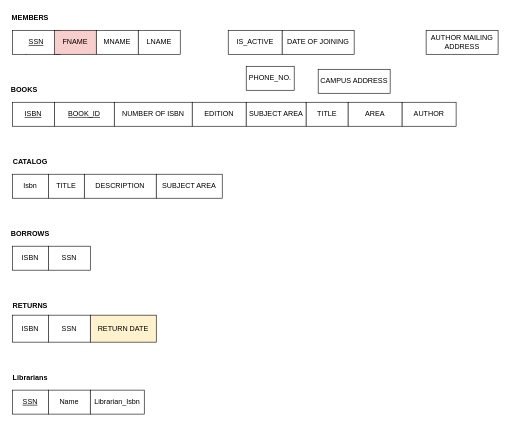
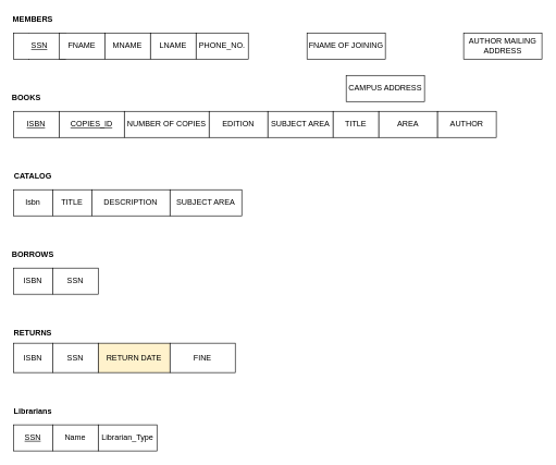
  <mxCell id="0" />
  <mxCell id="1" parent="0" />
  <mxCell id="2" value="" style="endArrow=none;html=1;entryX=0.059;entryY=0;entryDx=0;entryDy=0;entryPerimeter=0;exitX=0.059;exitY=1.025;exitDx=0;exitDy=0;exitPerimeter=0;" edge="1" parent="1"><mxGeometry width="50" height="50" relative="1" as="geometry"><mxPoint x="43.66" y="91" as="sourcePoint" /><mxPoint x="43.66" y="50" as="targetPoint" /><Array as="points" /></mxGeometry></mxCell>
  <mxCell id="3" value="&lt;u&gt;SSN&lt;/u&gt;" style="rounded=0;whiteSpace=wrap;html=1;" vertex="1" parent="1"><mxGeometry x="20" y="50" width="80" height="40" as="geometry" /></mxCell>
- <mxCell id="4" value="FNAME" style="rounded=0;whiteSpace=wrap;html=1;fillColor=#f8cecc;" vertex="1" parent="1"><mxGeometry x="90" y="50" width="70" height="40" as="geometry" /></mxCell>
+ <mxCell id="4" value="FNAME" style="rounded=0;whiteSpace=wrap;html=1;" vertex="1" parent="1"><mxGeometry x="90" y="50" width="70" height="40" as="geometry" /></mxCell>
  <mxCell id="5" value="MNAME" style="rounded=0;whiteSpace=wrap;html=1;" vertex="1" parent="1"><mxGeometry x="160" y="50" width="70" height="40" as="geometry" /></mxCell>
  <mxCell id="6" value="LNAME" style="rounded=0;whiteSpace=wrap;html=1;" vertex="1" parent="1"><mxGeometry x="230" y="50" width="70" height="40" as="geometry" /></mxCell>
- <mxCell id="7" value="PHONE_NO." style="rounded=0;whiteSpace=wrap;html=1;" vertex="1" parent="1"><mxGeometry x="410" y="110" width="80" height="40" as="geometry" /></mxCell>
- <mxCell id="8" value="IS_ACTIVE" style="rounded=0;whiteSpace=wrap;html=1;" vertex="1" parent="1"><mxGeometry x="380" y="50" width="90" height="40" as="geometry" /></mxCell>
- <mxCell id="9" value="DATE OF JOINING" style="rounded=0;whiteSpace=wrap;html=1;" vertex="1" parent="1"><mxGeometry x="470" y="50" width="120" height="40" as="geometry" /></mxCell>
+ <mxCell id="7" value="PHONE_NO." style="rounded=0;whiteSpace=wrap;html=1;" vertex="1" parent="1"><mxGeometry x="300" y="50" width="80" height="40" as="geometry" /></mxCell>
+ <mxCell id="9" value="FNAME OF JOINING" style="rounded=0;whiteSpace=wrap;html=1;" vertex="1" parent="1"><mxGeometry x="470" y="50" width="120" height="40" as="geometry" /></mxCell>
  <mxCell id="10" value="CAMPUS ADDRESS" style="rounded=0;whiteSpace=wrap;html=1;" vertex="1" parent="1"><mxGeometry x="530" y="115" width="120" height="40" as="geometry" /></mxCell>
  <mxCell id="11" value="AUTHOR MAILING ADDRESS" style="rounded=0;whiteSpace=wrap;html=1;" vertex="1" parent="1"><mxGeometry x="710" y="50" width="120" height="40" as="geometry" /></mxCell>
  <mxCell id="12" value="&lt;b&gt;MEMBERS&lt;/b&gt;" style="text;html=1;strokeColor=none;fillColor=none;align=center;verticalAlign=middle;whiteSpace=wrap;rounded=0;" vertex="1" parent="1"><mxGeometry x="30" y="20" width="40" height="20" as="geometry" /></mxCell>
  <mxCell id="13" value="&lt;u&gt;ISBN&lt;/u&gt;" style="rounded=0;whiteSpace=wrap;html=1;" vertex="1" parent="1"><mxGeometry x="20" y="170" width="70" height="40" as="geometry" /></mxCell>
- <mxCell id="14" value="&lt;u&gt;BOOK_ID&lt;/u&gt;" style="rounded=0;whiteSpace=wrap;html=1;" vertex="1" parent="1"><mxGeometry x="90" y="170" width="100" height="40" as="geometry" /></mxCell>
- <mxCell id="15" value="NUMBER OF ISBN" style="rounded=0;whiteSpace=wrap;html=1;" vertex="1" parent="1"><mxGeometry x="190" y="170" width="130" height="40" as="geometry" /></mxCell>
+ <mxCell id="14" value="&lt;u&gt;COPIES_ID&lt;/u&gt;" style="rounded=0;whiteSpace=wrap;html=1;" vertex="1" parent="1"><mxGeometry x="90" y="170" width="100" height="40" as="geometry" /></mxCell>
+ <mxCell id="15" value="NUMBER OF COPIES" style="rounded=0;whiteSpace=wrap;html=1;" vertex="1" parent="1"><mxGeometry x="190" y="170" width="130" height="40" as="geometry" /></mxCell>
  <mxCell id="16" value="EDITION" style="rounded=0;whiteSpace=wrap;html=1;" vertex="1" parent="1"><mxGeometry x="320" y="170" width="90" height="40" as="geometry" /></mxCell>
  <mxCell id="17" value="SUBJECT AREA" style="rounded=0;whiteSpace=wrap;html=1;" vertex="1" parent="1"><mxGeometry x="410" y="170" width="100" height="40" as="geometry" /></mxCell>
  <mxCell id="18" value="TITLE" style="rounded=0;whiteSpace=wrap;html=1;" vertex="1" parent="1"><mxGeometry x="510" y="170" width="70" height="40" as="geometry" /></mxCell>
  <mxCell id="19" value="AREA" style="rounded=0;whiteSpace=wrap;html=1;" vertex="1" parent="1"><mxGeometry x="580" y="170" width="90" height="40" as="geometry" /></mxCell>
  <mxCell id="20" value="AUTHOR" style="rounded=0;whiteSpace=wrap;html=1;" vertex="1" parent="1"><mxGeometry x="670" y="170" width="90" height="40" as="geometry" /></mxCell>
  <mxCell id="21" value="&lt;b&gt;BOOKS&lt;/b&gt;" style="text;html=1;strokeColor=none;fillColor=none;align=center;verticalAlign=middle;whiteSpace=wrap;rounded=0;" vertex="1" parent="1"><mxGeometry x="20" y="140" width="40" height="20" as="geometry" /></mxCell>
  <mxCell id="22" value="Isbn" style="rounded=0;whiteSpace=wrap;html=1;" vertex="1" parent="1"><mxGeometry x="20" y="290" width="60" height="40" as="geometry" /></mxCell>
  <mxCell id="23" value="&lt;b&gt;CATALOG&lt;/b&gt;" style="text;html=1;strokeColor=none;fillColor=none;align=center;verticalAlign=middle;whiteSpace=wrap;rounded=0;" vertex="1" parent="1"><mxGeometry x="30" y="260" width="40" height="20" as="geometry" /></mxCell>
  <mxCell id="24" value="TITLE" style="rounded=0;whiteSpace=wrap;html=1;" vertex="1" parent="1"><mxGeometry x="80" y="290" width="60" height="40" as="geometry" /></mxCell>
  <mxCell id="25" value="DESCRIPTION" style="rounded=0;whiteSpace=wrap;html=1;" vertex="1" parent="1"><mxGeometry x="140" y="290" width="120" height="40" as="geometry" /></mxCell>
  <mxCell id="26" value="SUBJECT AREA" style="rounded=0;whiteSpace=wrap;html=1;" vertex="1" parent="1"><mxGeometry x="260" y="290" width="110" height="40" as="geometry" /></mxCell>
  <mxCell id="27" value="ISBN" style="rounded=0;whiteSpace=wrap;html=1;" vertex="1" parent="1"><mxGeometry x="20" y="410" width="60" height="40" as="geometry" /></mxCell>
  <mxCell id="28" value="&lt;b&gt;BORROWS&lt;/b&gt;" style="text;html=1;strokeColor=none;fillColor=none;align=center;verticalAlign=middle;whiteSpace=wrap;rounded=0;" vertex="1" parent="1"><mxGeometry x="30" y="380" width="40" height="20" as="geometry" /></mxCell>
  <mxCell id="29" value="SSN" style="rounded=0;whiteSpace=wrap;html=1;" vertex="1" parent="1"><mxGeometry x="80" y="410" width="70" height="40" as="geometry" /></mxCell>
  <mxCell id="30" value="ISBN" style="rounded=0;whiteSpace=wrap;html=1;" vertex="1" parent="1"><mxGeometry x="20" y="525" width="60" height="45" as="geometry" /></mxCell>
  <mxCell id="31" value="&lt;b&gt;RETURNS&lt;/b&gt;" style="text;html=1;strokeColor=none;fillColor=none;align=center;verticalAlign=middle;whiteSpace=wrap;rounded=0;" vertex="1" parent="1"><mxGeometry x="30" y="500" width="40" height="20" as="geometry" /></mxCell>
  <mxCell id="32" value="SSN" style="rounded=0;whiteSpace=wrap;html=1;" vertex="1" parent="1"><mxGeometry x="80" y="525" width="70" height="45" as="geometry" /></mxCell>
  <mxCell id="33" value="RETURN DATE" style="rounded=0;whiteSpace=wrap;html=1;fillColor=#fff2cc;" vertex="1" parent="1"><mxGeometry x="150" y="525" width="110" height="45" as="geometry" /></mxCell>
+ <mxCell id="34" value="FINE" style="rounded=0;whiteSpace=wrap;html=1;" vertex="1" parent="1"><mxGeometry x="260" y="525" width="100" height="45" as="geometry" /></mxCell>
  <mxCell id="35" value="&lt;u&gt;SSN&lt;/u&gt;" style="rounded=0;whiteSpace=wrap;html=1;" vertex="1" parent="1"><mxGeometry x="20" y="650" width="60" height="40" as="geometry" /></mxCell>
  <mxCell id="36" value="Name" style="rounded=0;whiteSpace=wrap;html=1;" vertex="1" parent="1"><mxGeometry x="80" y="650" width="70" height="40" as="geometry" /></mxCell>
- <mxCell id="37" value="Librarian_Isbn" style="rounded=0;whiteSpace=wrap;html=1;" vertex="1" parent="1"><mxGeometry x="150" y="650" width="90" height="40" as="geometry" /></mxCell>
+ <mxCell id="37" value="Librarian_Type" style="rounded=0;whiteSpace=wrap;html=1;" vertex="1" parent="1"><mxGeometry x="150" y="650" width="90" height="40" as="geometry" /></mxCell>
  <mxCell id="38" value="&lt;b&gt;Librarians&lt;/b&gt;" style="text;html=1;strokeColor=none;fillColor=none;align=center;verticalAlign=middle;whiteSpace=wrap;rounded=0;" vertex="1" parent="1"><mxGeometry x="30" y="620" width="40" height="20" as="geometry" /></mxCell>
